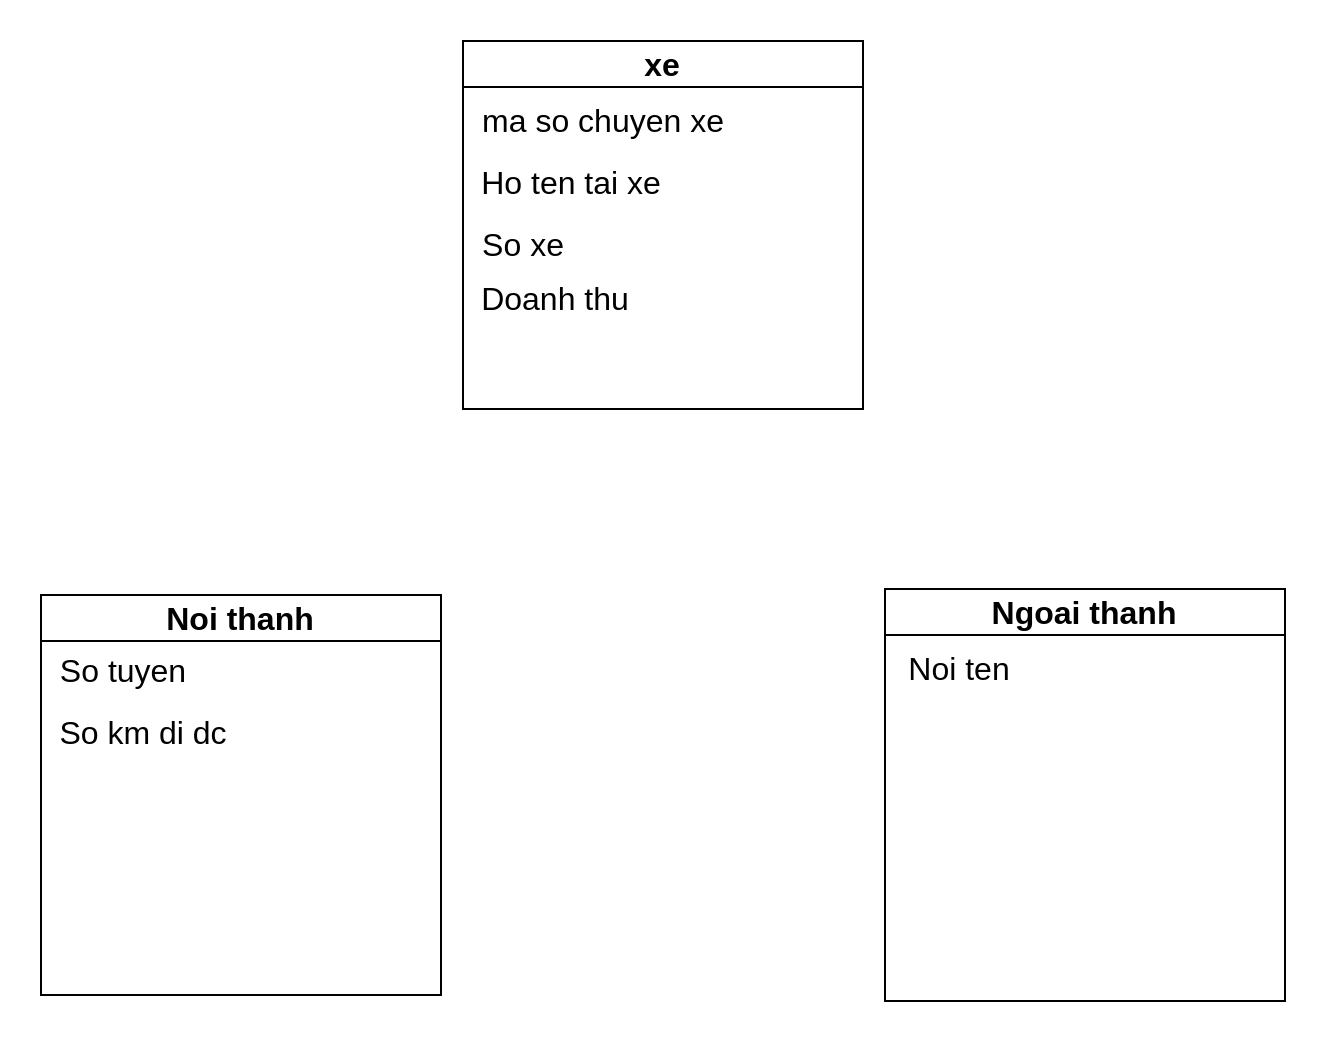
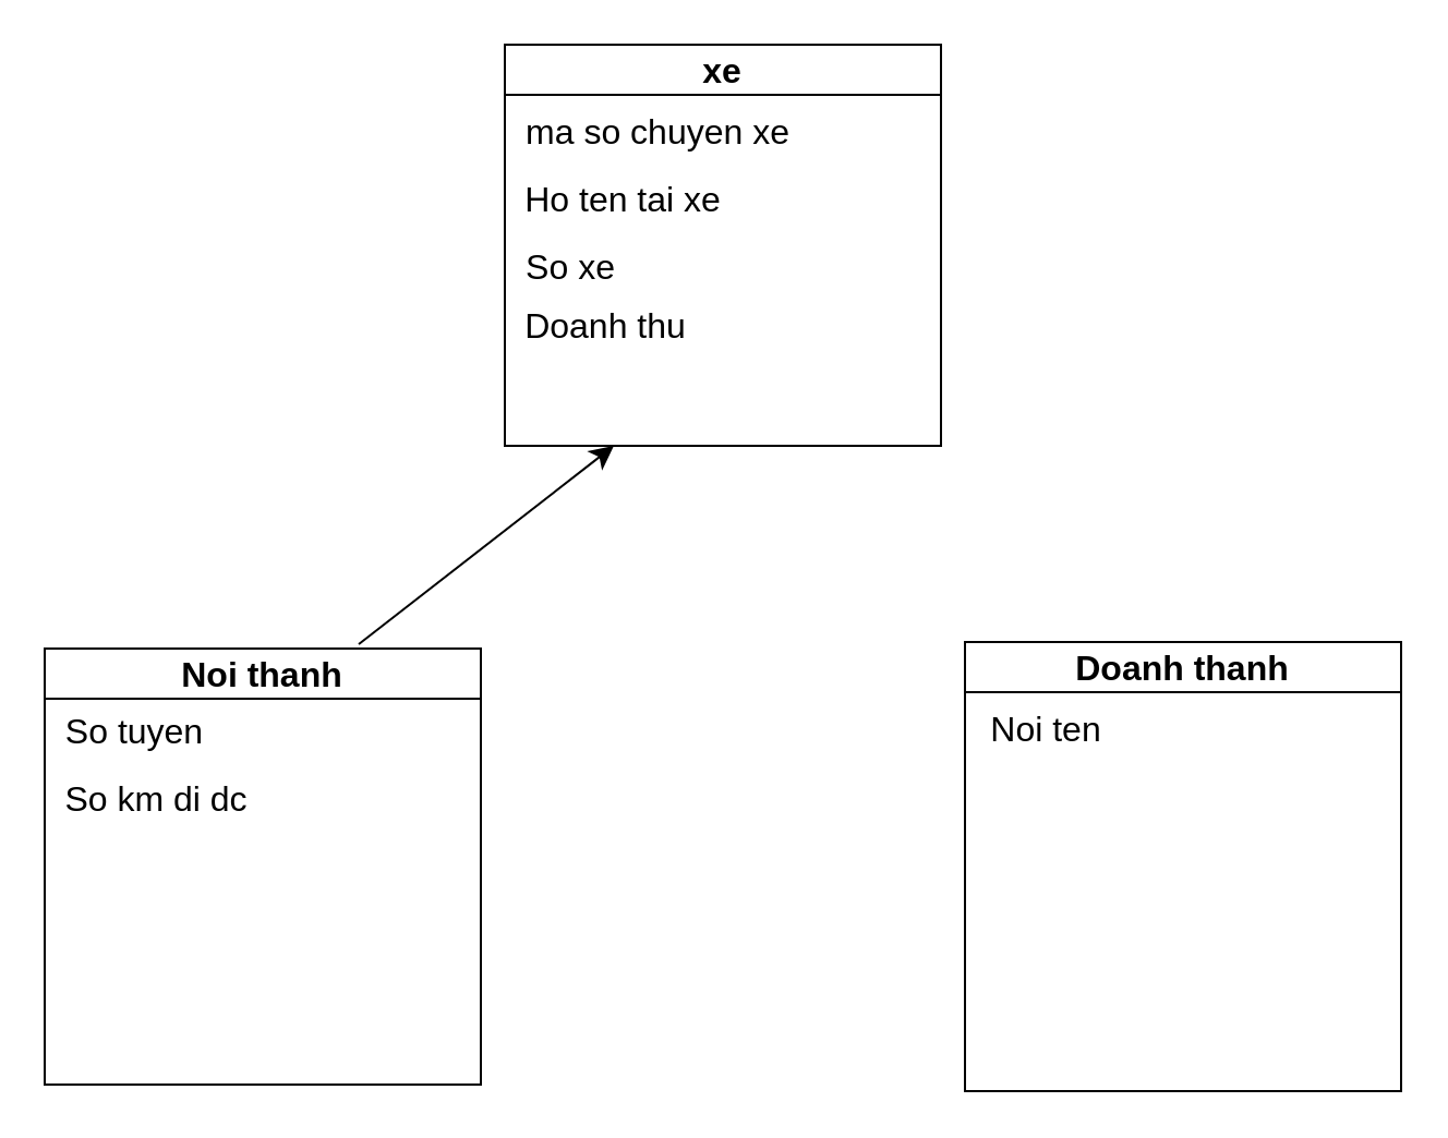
  <mxCell id="0" />
  <mxCell id="1" parent="0" />
  <mxCell id="2" value="xe" style="swimlane;whiteSpace=wrap;html=1;fontSize=16;" vertex="1" parent="1"><mxGeometry x="231" y="20" width="200" height="184" as="geometry" /></mxCell>
  <mxCell id="3" value="ma so chuyen xe" style="text;html=1;align=center;verticalAlign=middle;resizable=0;points=[];autosize=1;strokeColor=none;fillColor=none;fontSize=16;" vertex="1" parent="2"><mxGeometry y="24" width="139" height="31" as="geometry" /></mxCell>
  <mxCell id="4" value="Ho ten tai xe" style="text;html=1;align=center;verticalAlign=middle;resizable=0;points=[];autosize=1;strokeColor=none;fillColor=none;fontSize=16;" vertex="1" parent="2"><mxGeometry y="55" width="108" height="31" as="geometry" /></mxCell>
  <mxCell id="5" value="So xe" style="text;html=1;align=center;verticalAlign=middle;resizable=0;points=[];autosize=1;strokeColor=none;fillColor=none;fontSize=16;" vertex="1" parent="2"><mxGeometry y="86" width="59" height="31" as="geometry" /></mxCell>
  <mxCell id="6" value="Doanh thu" style="text;html=1;align=center;verticalAlign=middle;resizable=0;points=[];autosize=1;strokeColor=none;fillColor=none;fontSize=16;" vertex="1" parent="2"><mxGeometry y="113" width="92" height="31" as="geometry" /></mxCell>
  <mxCell id="7" value="Noi thanh" style="swimlane;whiteSpace=wrap;html=1;fontSize=16;" vertex="1" parent="1"><mxGeometry x="20" y="297" width="200" height="200" as="geometry" /></mxCell>
  <mxCell id="8" value="So tuyen" style="text;html=1;align=center;verticalAlign=middle;resizable=0;points=[];autosize=1;strokeColor=none;fillColor=none;fontSize=16;" vertex="1" parent="7"><mxGeometry y="22" width="81" height="31" as="geometry" /></mxCell>
  <mxCell id="9" value="So km di dc" style="text;html=1;align=center;verticalAlign=middle;resizable=0;points=[];autosize=1;strokeColor=none;fillColor=none;fontSize=16;" vertex="1" parent="7"><mxGeometry y="53" width="102" height="31" as="geometry" /></mxCell>
- <mxCell id="11" value="Ngoai thanh" style="swimlane;whiteSpace=wrap;html=1;fontSize=16;" vertex="1" parent="1"><mxGeometry x="442" y="294" width="200" height="206" as="geometry" /></mxCell>
+ <mxCell id="10" value="" style="endArrow=classic;html=1;rounded=0;fontSize=12;startSize=8;endSize=8;curved=1;exitX=0.72;exitY=-0.01;exitDx=0;exitDy=0;exitPerimeter=0;entryX=0.25;entryY=1;entryDx=0;entryDy=0;" edge="1" parent="1" source="7" target="2"><mxGeometry width="50" height="50" relative="1" as="geometry"><mxPoint x="85" y="260" as="sourcePoint" /><mxPoint x="274" y="210" as="targetPoint" /></mxGeometry></mxCell>
+ <mxCell id="11" value="Doanh thanh" style="swimlane;whiteSpace=wrap;html=1;fontSize=16;" vertex="1" parent="1"><mxGeometry x="442" y="294" width="200" height="206" as="geometry" /></mxCell>
  <mxCell id="12" value="Noi ten" style="text;html=1;align=center;verticalAlign=middle;resizable=0;points=[];autosize=1;strokeColor=none;fillColor=none;fontSize=16;" vertex="1" parent="11"><mxGeometry y="24" width="73" height="31" as="geometry" /></mxCell>
